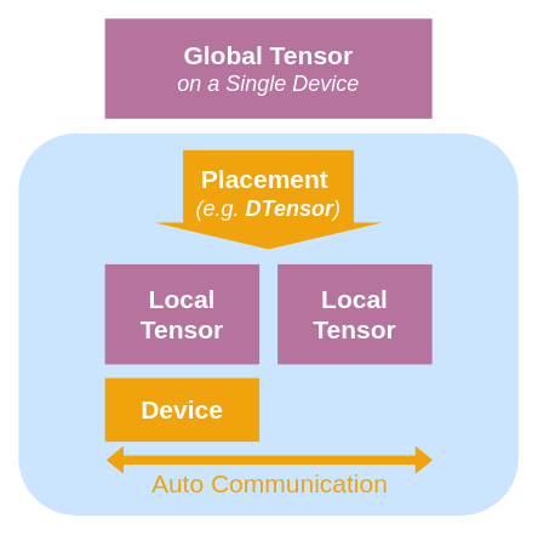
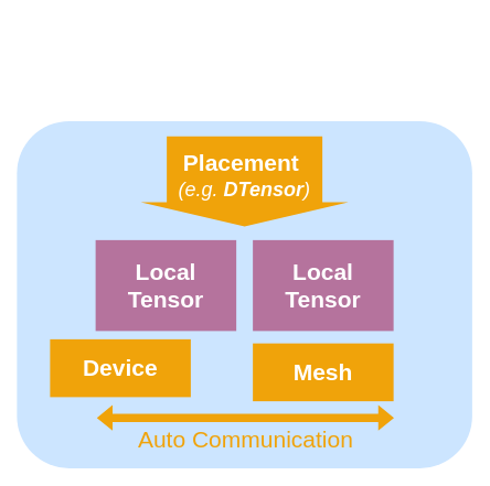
  <mxCell id="0" />
  <mxCell id="1" parent="0" />
  <mxCell id="2" value="" style="rounded=1;whiteSpace=wrap;html=1;fillColor=#cce5ff;strokeWidth=4;strokeColor=none;" parent="1" vertex="1"><mxGeometry x="20" y="146" width="550" height="420" as="geometry" /></mxCell>
  <mxCell id="3" value="" style="shape=flexArrow;endArrow=classic;html=1;rounded=0;fillColor=#F0A30A;strokeColor=none;endWidth=62;endSize=9.48;width=188;entryX=0.5;entryY=0;entryDx=0;entryDy=0;labelBackgroundColor=none;fontColor=#FFFFFF;" parent="1" edge="1"><mxGeometry width="50" height="50" relative="1" as="geometry"><mxPoint x="295" y="164" as="sourcePoint" /><mxPoint x="295" y="274" as="targetPoint" /></mxGeometry></mxCell>
  <mxCell id="4" value="" style="shape=flexArrow;endArrow=classic;startArrow=classic;html=1;rounded=0;fillColor=#F0A30A;strokeColor=none;" parent="1" edge="1"><mxGeometry width="100" height="100" relative="1" as="geometry"><mxPoint x="116" y="505" as="sourcePoint" /><mxPoint x="476" y="505" as="targetPoint" /></mxGeometry></mxCell>
- <mxCell id="5" value="&lt;font style=&quot;border-color: var(--border-color); font-weight: 700; font-size: 28px;&quot;&gt;Global Tensor&lt;/font&gt;&lt;br style=&quot;border-color: var(--border-color); font-weight: 700;&quot;&gt;&lt;i&gt;on&amp;nbsp;a&amp;nbsp;Single Device&lt;/i&gt;" style="rounded=1;whiteSpace=wrap;html=1;fontSize=24;fillColor=#B5739D;strokeColor=none;verticalAlign=middle;arcSize=0;fontColor=#FFFFFF;" parent="1" vertex="1"><mxGeometry x="115" y="20" width="360" height="110" as="geometry" /></mxCell>
  <mxCell id="6" value="&lt;b style=&quot;border-color: var(--border-color); font-family: Helvetica; font-size: 28px; font-style: normal; font-variant-ligatures: normal; font-variant-caps: normal; letter-spacing: normal; orphans: 2; text-indent: 0px; text-transform: none; widows: 2; word-spacing: 0px; -webkit-text-stroke-width: 0px; text-decoration-thickness: initial; text-decoration-style: initial; text-decoration-color: initial;&quot;&gt;Placement&lt;/b&gt;&lt;span style=&quot;font-family: Helvetica; font-variant-ligatures: normal; font-variant-caps: normal; font-weight: 400; letter-spacing: normal; orphans: 2; text-indent: 0px; text-transform: none; widows: 2; word-spacing: 0px; -webkit-text-stroke-width: 0px; text-decoration-thickness: initial; text-decoration-style: initial; text-decoration-color: initial; float: none; font-size: 24px; display: inline !important;&quot;&gt;&lt;span style=&quot;font-style: normal; font-size: 28px;&quot;&gt;&amp;nbsp;&lt;br&gt;&lt;/span&gt;&lt;font style=&quot;font-size: 24px;&quot;&gt;&lt;i&gt;(e.g.&amp;nbsp;&lt;/i&gt;&lt;/font&gt;&lt;/span&gt;&lt;font style=&quot;font-size: 24px;&quot;&gt;&lt;i&gt;&lt;b style=&quot;border-color: var(--border-color); font-family: Helvetica; font-variant-ligatures: normal; font-variant-caps: normal; letter-spacing: normal; orphans: 2; text-indent: 0px; text-transform: none; widows: 2; word-spacing: 0px; -webkit-text-stroke-width: 0px; text-decoration-thickness: initial; text-decoration-style: initial; text-decoration-color: initial;&quot;&gt;DTensor&lt;/b&gt;&lt;span style=&quot;font-family: Helvetica; font-variant-ligatures: normal; font-variant-caps: normal; font-weight: 400; letter-spacing: normal; orphans: 2; text-indent: 0px; text-transform: none; widows: 2; word-spacing: 0px; -webkit-text-stroke-width: 0px; text-decoration-thickness: initial; text-decoration-style: initial; text-decoration-color: initial; float: none; display: inline !important;&quot;&gt;)&lt;/span&gt;&lt;/i&gt;&lt;/font&gt;" style="text;whiteSpace=wrap;html=1;fillColor=none;align=center;fontColor=#FFFFFF;" parent="1" vertex="1"><mxGeometry x="215" y="174" width="160" height="70" as="geometry" /></mxCell>
  <mxCell id="7" value="&lt;span style=&quot;font-size: 28px;&quot;&gt;&lt;b&gt;Local &lt;br&gt;Tensor&lt;/b&gt;&lt;/span&gt;" style="rounded=1;whiteSpace=wrap;html=1;fontSize=24;fillColor=#B5739D;strokeColor=none;verticalAlign=middle;arcSize=0;fontColor=#FFFFFF;" parent="1" vertex="1"><mxGeometry x="115" y="290" width="170" height="110" as="geometry" /></mxCell>
  <mxCell id="8" value="&lt;span style=&quot;font-size: 28px;&quot;&gt;&lt;b&gt;Local &lt;br&gt;Tensor&lt;/b&gt;&lt;/span&gt;" style="rounded=1;whiteSpace=wrap;html=1;fontSize=24;fillColor=#B5739D;strokeColor=none;verticalAlign=middle;arcSize=0;fontColor=#FFFFFF;" parent="1" vertex="1"><mxGeometry x="305" y="290" width="170" height="110" as="geometry" /></mxCell>
- <mxCell id="9" value="&lt;b&gt;&lt;font style=&quot;font-size: 28px;&quot;&gt;Device&lt;/font&gt;&lt;/b&gt;" style="rounded=1;whiteSpace=wrap;html=1;fontSize=24;fillColor=#f0a30a;strokeColor=none;verticalAlign=middle;arcSize=0;fontColor=#FFFFFF;" parent="1" vertex="1"><mxGeometry x="115" y="415" width="170" height="70" as="geometry" /></mxCell>
+ <mxCell id="9" value="&lt;b&gt;&lt;font style=&quot;font-size: 28px;&quot;&gt;Device&lt;/font&gt;&lt;/b&gt;" style="rounded=1;whiteSpace=wrap;html=1;fontSize=24;fillColor=#f0a30a;strokeColor=none;verticalAlign=middle;arcSize=0;fontColor=#FFFFFF;" parent="1" vertex="1"><mxGeometry x="60" y="410" width="170" height="70" as="geometry" /></mxCell>
+ <mxCell id="10" value="&lt;b&gt;&lt;font style=&quot;font-size: 28px;&quot;&gt;Mesh&lt;/font&gt;&lt;/b&gt;" style="rounded=1;whiteSpace=wrap;html=1;fontSize=24;fillColor=#f0a30a;strokeColor=none;verticalAlign=middle;arcSize=0;fontColor=#FFFFFF;" parent="1" vertex="1"><mxGeometry x="305" y="415" width="170" height="70" as="geometry" /></mxCell>
  <mxCell id="11" value="&lt;span style=&quot;font-family: Helvetica; font-style: normal; font-variant-ligatures: normal; font-variant-caps: normal; font-weight: 400; letter-spacing: normal; orphans: 2; text-indent: 0px; text-transform: none; widows: 2; word-spacing: 0px; -webkit-text-stroke-width: 0px; text-decoration-thickness: initial; text-decoration-style: initial; text-decoration-color: initial; float: none; display: inline !important;&quot;&gt;&lt;font style=&quot;font-size: 28px;&quot;&gt;Auto Communication&lt;/font&gt;&lt;/span&gt;" style="text;whiteSpace=wrap;html=1;align=center;verticalAlign=middle;fontColor=#F0A30A;" parent="1" vertex="1"><mxGeometry x="146.75" y="506" width="298.5" height="50" as="geometry" /></mxCell>
